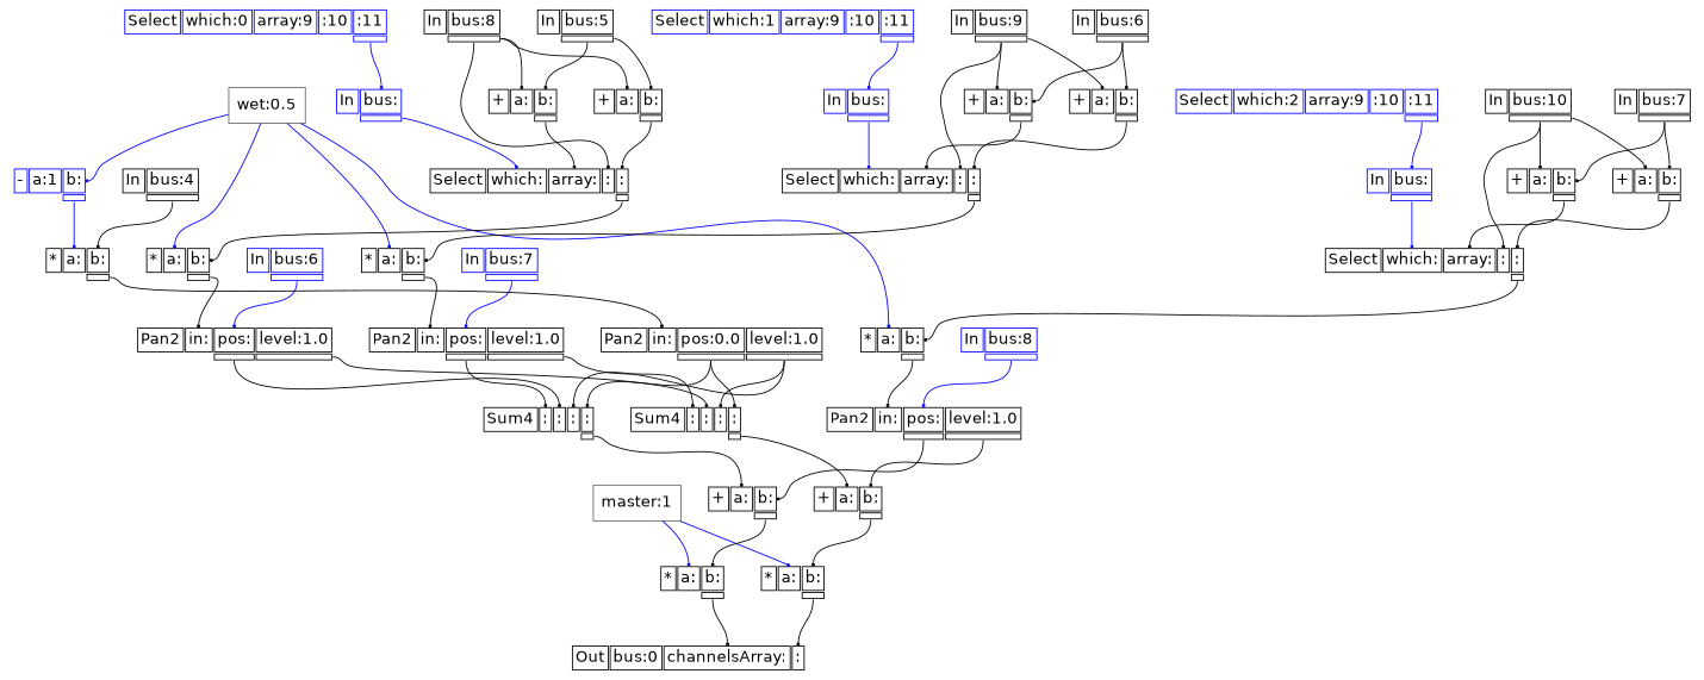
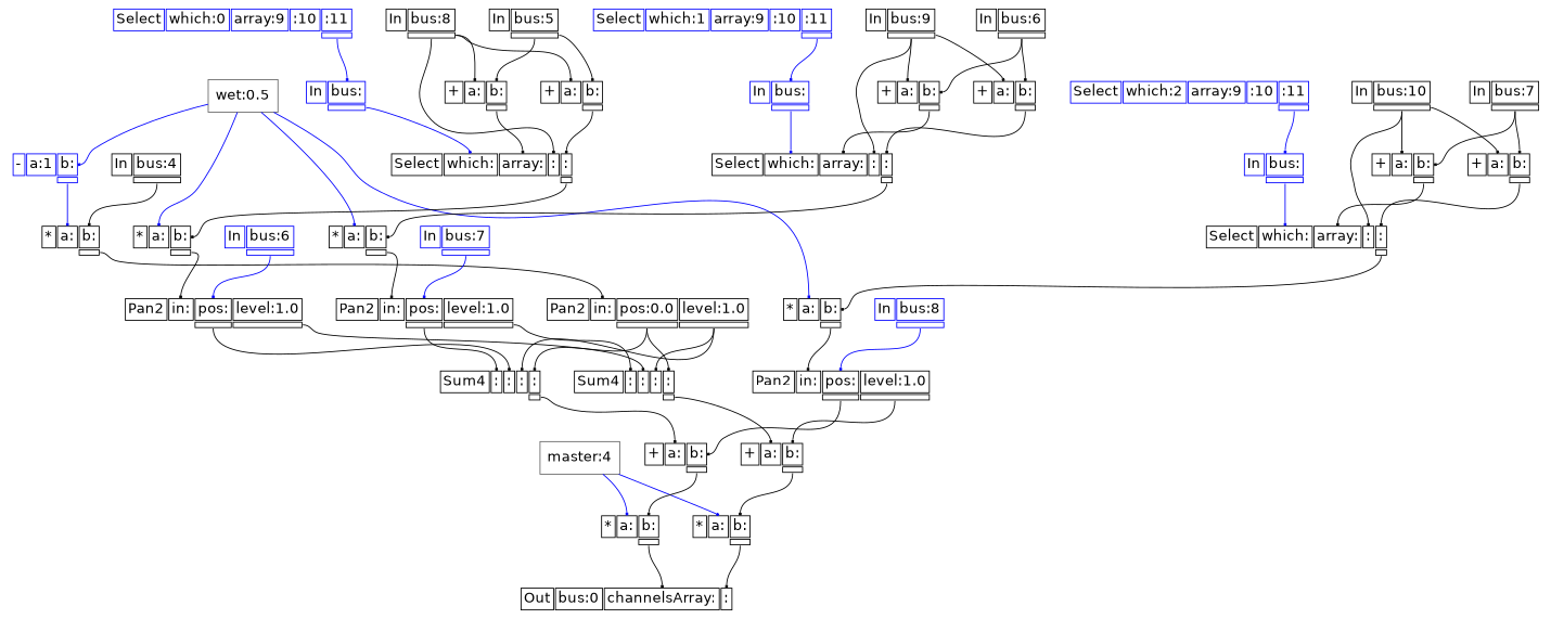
  digraph {
    splines=true
    node [color=black fontname=Helvetica fontsize=16 shape=plaintext]
    edge [arrowhead=box arrowsize=0.25 color=black headport=i_0 tailport=o_0]
-   n1 [color=gray40 label="master:1" shape=rectangle]
+   n1 [color=gray40 label="master:4" shape=rectangle]
    n2 [label=<<TABLE BORDER="0" CELLBORDER="1"><TR><TD>*</TD><TD PORT="i_0">a:</TD><TD PORT="i_1">b:</TD></TR><TR><TD BORDER="0"></TD><TD BORDER="0"></TD><TD PORT="o_0"></TD></TR></TABLE>>]
    n3 [label=<<TABLE BORDER="0" CELLBORDER="1"><TR><TD>*</TD><TD PORT="i_0">a:</TD><TD PORT="i_1">b:</TD></TR><TR><TD BORDER="0"></TD><TD BORDER="0"></TD><TD PORT="o_0"></TD></TR></TABLE>>]
    n4 [color=gray40 label="wet:0.5" shape=rectangle]
    n5 [color=blue label=<<TABLE BORDER="0" CELLBORDER="1"><TR><TD>-</TD><TD PORT="i_0">a:1</TD><TD PORT="i_1">b:</TD></TR><TR><TD BORDER="0"></TD><TD BORDER="0"></TD><TD PORT="o_0"></TD></TR></TABLE>>]
    n6 [label=<<TABLE BORDER="0" CELLBORDER="1"><TR><TD>*</TD><TD PORT="i_0">a:</TD><TD PORT="i_1">b:</TD></TR><TR><TD BORDER="0"></TD><TD BORDER="0"></TD><TD PORT="o_0"></TD></TR></TABLE>>]
    n7 [label=<<TABLE BORDER="0" CELLBORDER="1"><TR><TD>*</TD><TD PORT="i_0">a:</TD><TD PORT="i_1">b:</TD></TR><TR><TD BORDER="0"></TD><TD BORDER="0"></TD><TD PORT="o_0"></TD></TR></TABLE>>]
    n8 [label=<<TABLE BORDER="0" CELLBORDER="1"><TR><TD>*</TD><TD PORT="i_0">a:</TD><TD PORT="i_1">b:</TD></TR><TR><TD BORDER="0"></TD><TD BORDER="0"></TD><TD PORT="o_0"></TD></TR></TABLE>>]
    n9 [label=<<TABLE BORDER="0" CELLBORDER="1"><TR><TD>*</TD><TD PORT="i_0">a:</TD><TD PORT="i_1">b:</TD></TR><TR><TD BORDER="0"></TD><TD BORDER="0"></TD><TD PORT="o_0"></TD></TR></TABLE>>]
    n10 [label=<<TABLE BORDER="0" CELLBORDER="1"><TR><TD>In</TD><TD PORT="i_0">bus:4</TD></TR><TR><TD BORDER="0"></TD><TD PORT="o_0"></TD></TR></TABLE>>]
    n11 [label=<<TABLE BORDER="0" CELLBORDER="1"><TR><TD>Pan2</TD><TD PORT="i_0">in:</TD><TD PORT="i_1">pos:0.0</TD><TD PORT="i_2">level:1.0</TD></TR><TR><TD BORDER="0"></TD><TD BORDER="0"></TD><TD PORT="o_0"></TD><TD PORT="o_1"></TD></TR></TABLE>>]
    n12 [label=<<TABLE BORDER="0" CELLBORDER="1"><TR><TD>Sum4</TD><TD PORT="i_0">:</TD><TD PORT="i_1">:</TD><TD PORT="i_2">:</TD><TD PORT="i_3">:</TD></TR><TR><TD BORDER="0"></TD><TD BORDER="0"></TD><TD BORDER="0"></TD><TD BORDER="0"></TD><TD PORT="o_0"></TD></TR></TABLE>>]
    n13 [label=<<TABLE BORDER="0" CELLBORDER="1"><TR><TD>Sum4</TD><TD PORT="i_0">:</TD><TD PORT="i_1">:</TD><TD PORT="i_2">:</TD><TD PORT="i_3">:</TD></TR><TR><TD BORDER="0"></TD><TD BORDER="0"></TD><TD BORDER="0"></TD><TD BORDER="0"></TD><TD PORT="o_0"></TD></TR></TABLE>>]
    n14 [color=blue label=<<TABLE BORDER="0" CELLBORDER="1"><TR><TD>In</TD><TD PORT="i_0">bus:6</TD></TR><TR><TD BORDER="0"></TD><TD PORT="o_0"></TD></TR></TABLE>>]
    n15 [label=<<TABLE BORDER="0" CELLBORDER="1"><TR><TD>Pan2</TD><TD PORT="i_0">in:</TD><TD PORT="i_1">pos:</TD><TD PORT="i_2">level:1.0</TD></TR><TR><TD BORDER="0"></TD><TD BORDER="0"></TD><TD PORT="o_0"></TD><TD PORT="o_1"></TD></TR></TABLE>>]
    n16 [label=<<TABLE BORDER="0" CELLBORDER="1"><TR><TD>In</TD><TD PORT="i_0">bus:8</TD></TR><TR><TD BORDER="0"></TD><TD PORT="o_0"></TD></TR></TABLE>>]
    n17 [label=<<TABLE BORDER="0" CELLBORDER="1"><TR><TD>+</TD><TD PORT="i_0">a:</TD><TD PORT="i_1">b:</TD></TR><TR><TD BORDER="0"></TD><TD BORDER="0"></TD><TD PORT="o_0"></TD></TR></TABLE>>]
    n18 [label=<<TABLE BORDER="0" CELLBORDER="1"><TR><TD>+</TD><TD PORT="i_0">a:</TD><TD PORT="i_1">b:</TD></TR><TR><TD BORDER="0"></TD><TD BORDER="0"></TD><TD PORT="o_0"></TD></TR></TABLE>>]
    n19 [label=<<TABLE BORDER="0" CELLBORDER="1"><TR><TD>Select</TD><TD PORT="i_0">which:</TD><TD PORT="i_1">array:</TD><TD PORT="i_2">:</TD><TD PORT="i_3">:</TD></TR><TR><TD BORDER="0"></TD><TD BORDER="0"></TD><TD BORDER="0"></TD><TD BORDER="0"></TD><TD PORT="o_0"></TD></TR></TABLE>>]
    n20 [label=<<TABLE BORDER="0" CELLBORDER="1"><TR><TD>In</TD><TD PORT="i_0">bus:5</TD></TR><TR><TD BORDER="0"></TD><TD PORT="o_0"></TD></TR></TABLE>>]
    n21 [color=blue label=<<TABLE BORDER="0" CELLBORDER="1"><TR><TD>Select</TD><TD PORT="i_0">which:0</TD><TD PORT="i_1">array:9</TD><TD PORT="i_2">:10</TD><TD PORT="i_3">:11</TD></TR><TR><TD BORDER="0"></TD><TD BORDER="0"></TD><TD BORDER="0"></TD><TD BORDER="0"></TD><TD PORT="o_0"></TD></TR></TABLE>>]
    n22 [color=blue label=<<TABLE BORDER="0" CELLBORDER="1"><TR><TD>In</TD><TD PORT="i_0">bus:</TD></TR><TR><TD BORDER="0"></TD><TD PORT="o_0"></TD></TR></TABLE>>]
    n23 [color=blue label=<<TABLE BORDER="0" CELLBORDER="1"><TR><TD>In</TD><TD PORT="i_0">bus:7</TD></TR><TR><TD BORDER="0"></TD><TD PORT="o_0"></TD></TR></TABLE>>]
    n24 [label=<<TABLE BORDER="0" CELLBORDER="1"><TR><TD>Pan2</TD><TD PORT="i_0">in:</TD><TD PORT="i_1">pos:</TD><TD PORT="i_2">level:1.0</TD></TR><TR><TD BORDER="0"></TD><TD BORDER="0"></TD><TD PORT="o_0"></TD><TD PORT="o_1"></TD></TR></TABLE>>]
    n25 [label=<<TABLE BORDER="0" CELLBORDER="1"><TR><TD>In</TD><TD PORT="i_0">bus:9</TD></TR><TR><TD BORDER="0"></TD><TD PORT="o_0"></TD></TR></TABLE>>]
    n26 [label=<<TABLE BORDER="0" CELLBORDER="1"><TR><TD>+</TD><TD PORT="i_0">a:</TD><TD PORT="i_1">b:</TD></TR><TR><TD BORDER="0"></TD><TD BORDER="0"></TD><TD PORT="o_0"></TD></TR></TABLE>>]
    n27 [label=<<TABLE BORDER="0" CELLBORDER="1"><TR><TD>+</TD><TD PORT="i_0">a:</TD><TD PORT="i_1">b:</TD></TR><TR><TD BORDER="0"></TD><TD BORDER="0"></TD><TD PORT="o_0"></TD></TR></TABLE>>]
    n28 [label=<<TABLE BORDER="0" CELLBORDER="1"><TR><TD>Select</TD><TD PORT="i_0">which:</TD><TD PORT="i_1">array:</TD><TD PORT="i_2">:</TD><TD PORT="i_3">:</TD></TR><TR><TD BORDER="0"></TD><TD BORDER="0"></TD><TD BORDER="0"></TD><TD BORDER="0"></TD><TD PORT="o_0"></TD></TR></TABLE>>]
    n29 [label=<<TABLE BORDER="0" CELLBORDER="1"><TR><TD>In</TD><TD PORT="i_0">bus:6</TD></TR><TR><TD BORDER="0"></TD><TD PORT="o_0"></TD></TR></TABLE>>]
    n30 [color=blue label=<<TABLE BORDER="0" CELLBORDER="1"><TR><TD>Select</TD><TD PORT="i_0">which:1</TD><TD PORT="i_1">array:9</TD><TD PORT="i_2">:10</TD><TD PORT="i_3">:11</TD></TR><TR><TD BORDER="0"></TD><TD BORDER="0"></TD><TD BORDER="0"></TD><TD BORDER="0"></TD><TD PORT="o_0"></TD></TR></TABLE>>]
    n31 [color=blue label=<<TABLE BORDER="0" CELLBORDER="1"><TR><TD>In</TD><TD PORT="i_0">bus:</TD></TR><TR><TD BORDER="0"></TD><TD PORT="o_0"></TD></TR></TABLE>>]
    n32 [label=<<TABLE BORDER="0" CELLBORDER="1"><TR><TD>+</TD><TD PORT="i_0">a:</TD><TD PORT="i_1">b:</TD></TR><TR><TD BORDER="0"></TD><TD BORDER="0"></TD><TD PORT="o_0"></TD></TR></TABLE>>]
    n33 [label=<<TABLE BORDER="0" CELLBORDER="1"><TR><TD>+</TD><TD PORT="i_0">a:</TD><TD PORT="i_1">b:</TD></TR><TR><TD BORDER="0"></TD><TD BORDER="0"></TD><TD PORT="o_0"></TD></TR></TABLE>>]
    n34 [color=blue label=<<TABLE BORDER="0" CELLBORDER="1"><TR><TD>In</TD><TD PORT="i_0">bus:8</TD></TR><TR><TD BORDER="0"></TD><TD PORT="o_0"></TD></TR></TABLE>>]
    n35 [label=<<TABLE BORDER="0" CELLBORDER="1"><TR><TD>Pan2</TD><TD PORT="i_0">in:</TD><TD PORT="i_1">pos:</TD><TD PORT="i_2">level:1.0</TD></TR><TR><TD BORDER="0"></TD><TD BORDER="0"></TD><TD PORT="o_0"></TD><TD PORT="o_1"></TD></TR></TABLE>>]
    n36 [label=<<TABLE BORDER="0" CELLBORDER="1"><TR><TD>In</TD><TD PORT="i_0">bus:10</TD></TR><TR><TD BORDER="0"></TD><TD PORT="o_0"></TD></TR></TABLE>>]
    n37 [label=<<TABLE BORDER="0" CELLBORDER="1"><TR><TD>+</TD><TD PORT="i_0">a:</TD><TD PORT="i_1">b:</TD></TR><TR><TD BORDER="0"></TD><TD BORDER="0"></TD><TD PORT="o_0"></TD></TR></TABLE>>]
    n38 [label=<<TABLE BORDER="0" CELLBORDER="1"><TR><TD>+</TD><TD PORT="i_0">a:</TD><TD PORT="i_1">b:</TD></TR><TR><TD BORDER="0"></TD><TD BORDER="0"></TD><TD PORT="o_0"></TD></TR></TABLE>>]
    n39 [label=<<TABLE BORDER="0" CELLBORDER="1"><TR><TD>Select</TD><TD PORT="i_0">which:</TD><TD PORT="i_1">array:</TD><TD PORT="i_2">:</TD><TD PORT="i_3">:</TD></TR><TR><TD BORDER="0"></TD><TD BORDER="0"></TD><TD BORDER="0"></TD><TD BORDER="0"></TD><TD PORT="o_0"></TD></TR></TABLE>>]
    n40 [label=<<TABLE BORDER="0" CELLBORDER="1"><TR><TD>In</TD><TD PORT="i_0">bus:7</TD></TR><TR><TD BORDER="0"></TD><TD PORT="o_0"></TD></TR></TABLE>>]
    n41 [color=blue label=<<TABLE BORDER="0" CELLBORDER="1"><TR><TD>Select</TD><TD PORT="i_0">which:2</TD><TD PORT="i_1">array:9</TD><TD PORT="i_2">:10</TD><TD PORT="i_3">:11</TD></TR><TR><TD BORDER="0"></TD><TD BORDER="0"></TD><TD BORDER="0"></TD><TD BORDER="0"></TD><TD PORT="o_0"></TD></TR></TABLE>>]
    n42 [color=blue label=<<TABLE BORDER="0" CELLBORDER="1"><TR><TD>In</TD><TD PORT="i_0">bus:</TD></TR><TR><TD BORDER="0"></TD><TD PORT="o_0"></TD></TR></TABLE>>]
    n43 [label=<<TABLE BORDER="0" CELLBORDER="1"><TR><TD>Out</TD><TD PORT="i_0">bus:0</TD><TD PORT="i_1">channelsArray:</TD><TD PORT="i_2">:</TD></TR></TABLE>>]
    n1 -> n2 [color=blue tailport=""]
    n1 -> n3 [color=blue tailport=""]
    n2 -> n43 [headport=i_1]
    n3 -> n43 [headport=i_2]
    n4 -> n5 [color=blue headport=i_1 tailport=""]
    n4 -> n6 [color=blue tailport=""]
    n4 -> n7 [color=blue tailport=""]
    n4 -> n8 [color=blue tailport=""]
    n5 -> n9 [color=blue]
    n6 -> n15
    n7 -> n24
    n8 -> n35
    n9 -> n11
    n10 -> n9 [headport=i_1]
    n11 -> n12 [headport=i_2 tailport=o_1]
    n11 -> n12 [headport=i_3]
    n11 -> n13 [headport=i_2 tailport=o_1]
    n11 -> n13 [headport=i_3]
    n12 -> n32
    n13 -> n33
    n14 -> n15 [color=blue headport=i_1]
    n15 -> n12 [headport=i_1]
    n15 -> n13 [headport=i_1 tailport=o_1]
    n16 -> n17
    n16 -> n18
    n16 -> n19 [headport=i_2]
    n17 -> n19 [headport=i_1]
    n18 -> n19 [headport=i_3]
    n19 -> n6 [headport=i_1]
    n20 -> n17 [headport=i_1]
    n20 -> n18 [headport=i_1]
    n21 -> n22 [color=blue]
    n22 -> n19 [color=blue]
    n23 -> n24 [color=blue headport=i_1]
    n24 -> n12
    n24 -> n13 [tailport=o_1]
    n25 -> n26
    n25 -> n27
    n25 -> n28 [headport=i_2]
    n26 -> n28 [headport=i_1]
    n27 -> n28 [headport=i_3]
    n28 -> n7 [headport=i_1]
    n29 -> n26 [headport=i_1]
    n29 -> n27 [headport=i_1]
    n30 -> n31 [color=blue]
    n31 -> n28 [color=blue]
    n32 -> n2 [headport=i_1]
    n33 -> n3 [headport=i_1]
    n34 -> n35 [color=blue headport=i_1]
    n35 -> n32 [headport=i_1]
    n35 -> n33 [headport=i_1 tailport=o_1]
    n36 -> n37
    n36 -> n38
    n36 -> n39 [headport=i_2]
    n37 -> n39 [headport=i_1]
    n38 -> n39 [headport=i_3]
    n39 -> n8 [headport=i_1]
    n40 -> n37 [headport=i_1]
    n40 -> n38 [headport=i_1]
    n41 -> n42 [color=blue]
    n42 -> n39 [color=blue]
  }
